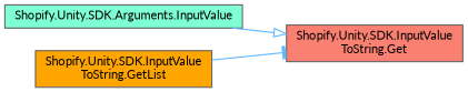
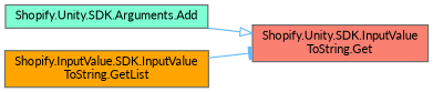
  digraph {
    fontname=Lato
    rankdir=LR
    node [color=grey40 fontname=Lato fontsize=10 shape=box style=filled]
    edge [color=steelblue1 fontname=Lato fontsize=10 labelfontname=Helvetica labelfontsize=10 style=solid]
-   n1 [color=gray40 fillcolor=aquamarine fontcolor=black height=0.2 label="Shopify.Unity.SDK.Arguments.InputValue" width=0.4]
+   n1 [color=gray40 fillcolor=aquamarine fontcolor=black height=0.2 label="Shopify.Unity.SDK.Arguments.Add" width=0.4]
    n2 [fillcolor=salmon height=0.2 label="Shopify.Unity.SDK.InputValue\lToString.Get" width=0.4]
-   n3 [fillcolor=orange height=0.2 label="Shopify.Unity.SDK.InputValue\lToString.GetList" width=0.4]
+   n3 [fillcolor=orange height=0.2 label="Shopify.InputValue.SDK.InputValue\lToString.GetList" width=0.4]
    n1 -> n2 [arrowhead=onormal]
    n3 -> n2 [arrowhead=tee]
  }
